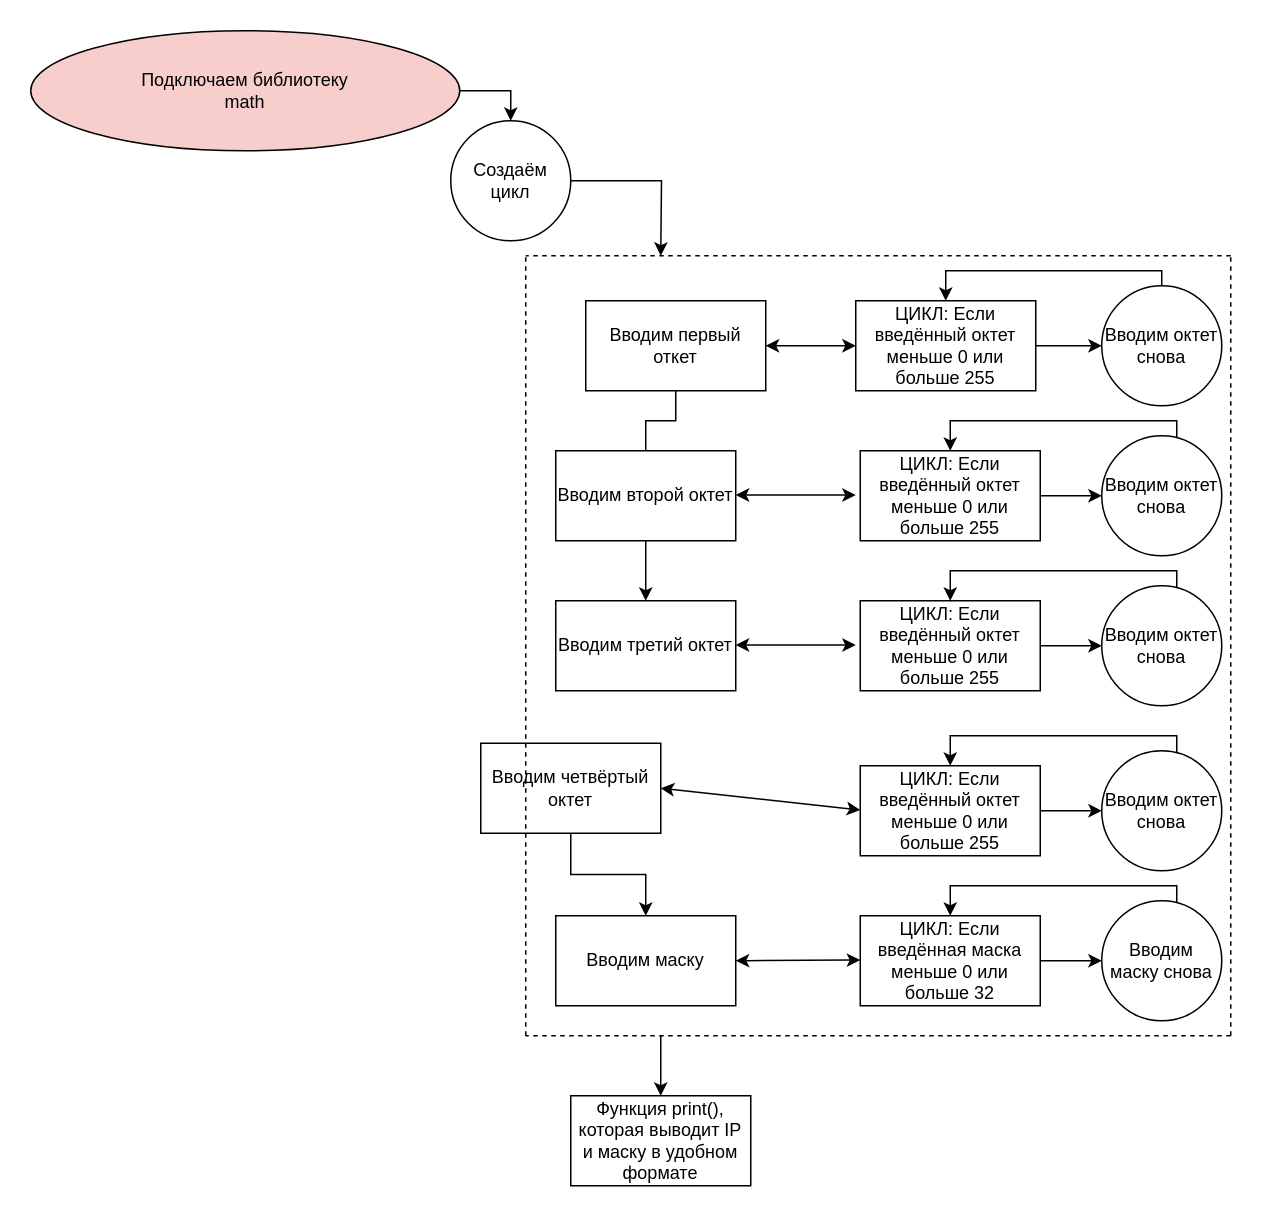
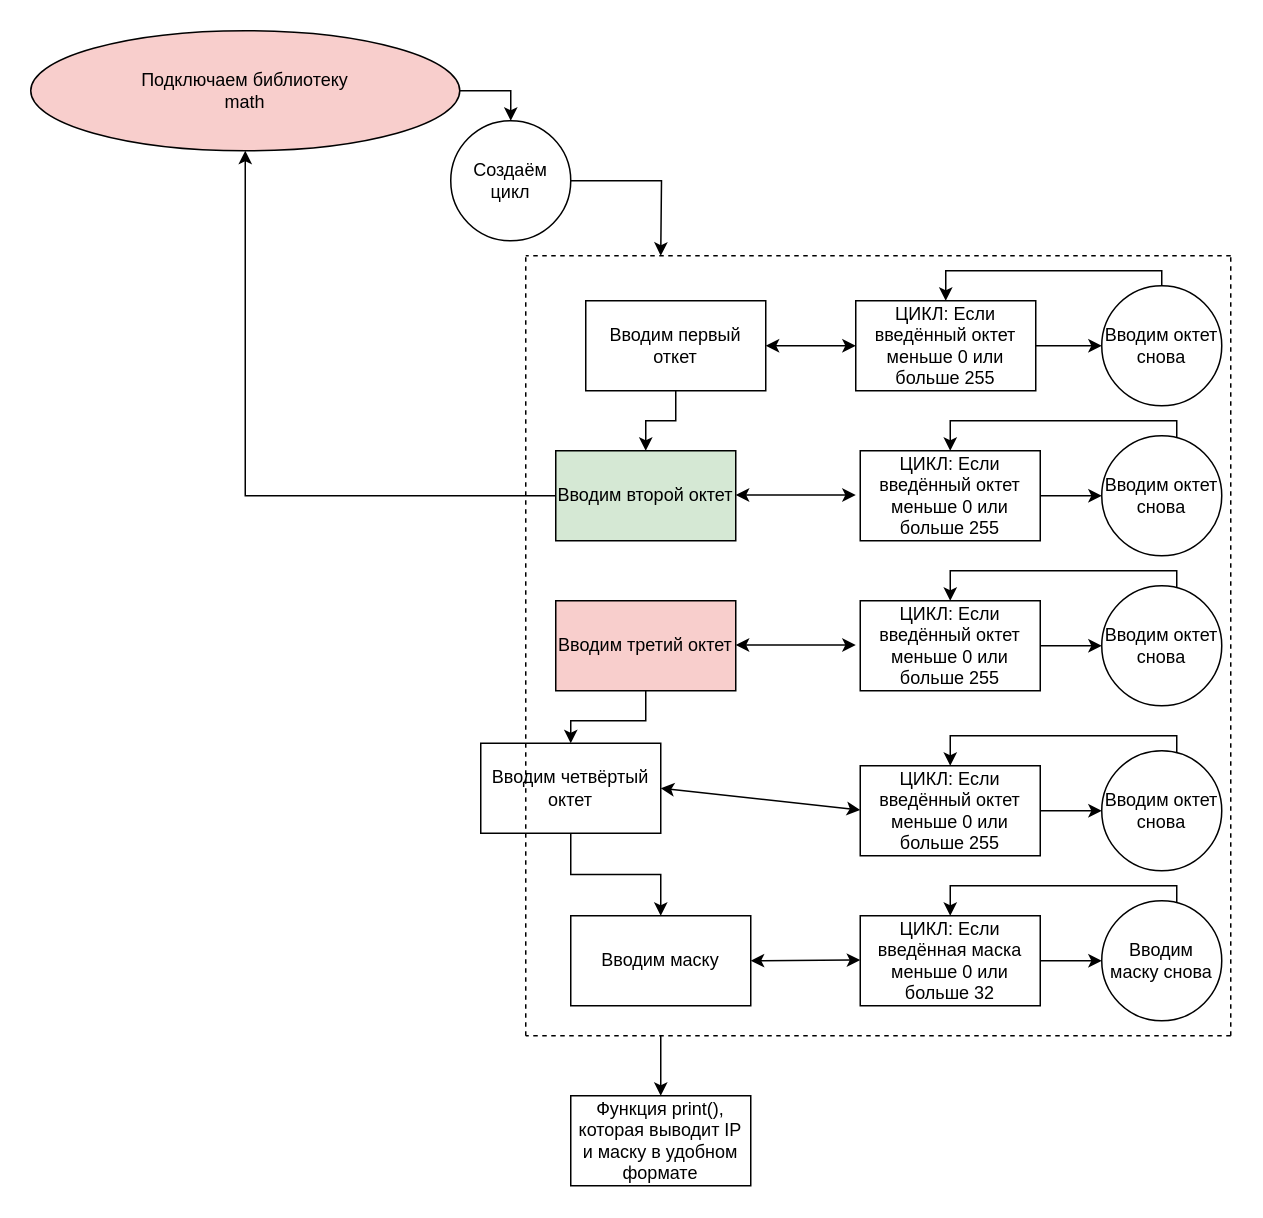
  <mxCell id="0" />
  <mxCell id="1" parent="0" />
  <mxCell id="2" style="edgeStyle=orthogonalEdgeStyle;rounded=0;orthogonalLoop=1;jettySize=auto;html=1;entryX=0.5;entryY=0;entryDx=0;entryDy=0;exitX=1;exitY=0.5;exitDx=0;exitDy=0;" edge="1" parent="1" source="3" target="29"><mxGeometry relative="1" as="geometry" /></mxCell>
  <mxCell id="3" value="Подключаем библиотеку&lt;br&gt;math" style="ellipse;whiteSpace=wrap;html=1;fillColor=#f8cecc;" vertex="1" parent="1"><mxGeometry x="20" y="20" width="286" height="80" as="geometry" /></mxCell>
- <mxCell id="4" value="" style="edgeStyle=orthogonalEdgeStyle;rounded=0;orthogonalLoop=1;jettySize=auto;html=1;endArrow=none;" edge="1" parent="1" source="5" target="11"><mxGeometry relative="1" as="geometry" /></mxCell>
+ <mxCell id="4" value="" style="edgeStyle=orthogonalEdgeStyle;rounded=0;orthogonalLoop=1;jettySize=auto;html=1;" edge="1" parent="1" source="5" target="11"><mxGeometry relative="1" as="geometry" /></mxCell>
  <mxCell id="5" value="Вводим первый откет" style="whiteSpace=wrap;html=1;" vertex="1" parent="1"><mxGeometry x="390" y="200" width="120" height="60" as="geometry" /></mxCell>
  <mxCell id="6" value="" style="edgeStyle=orthogonalEdgeStyle;rounded=0;orthogonalLoop=1;jettySize=auto;html=1;" edge="1" parent="1" source="7" target="9"><mxGeometry relative="1" as="geometry" /></mxCell>
  <mxCell id="7" value="ЦИКЛ: Если введённый октет меньше 0 или больше 255" style="whiteSpace=wrap;html=1;" vertex="1" parent="1"><mxGeometry x="570" y="200" width="120" height="60" as="geometry" /></mxCell>
  <mxCell id="8" style="edgeStyle=orthogonalEdgeStyle;rounded=0;orthogonalLoop=1;jettySize=auto;html=1;entryX=0.5;entryY=0;entryDx=0;entryDy=0;" edge="1" parent="1" source="9" target="7"><mxGeometry relative="1" as="geometry"><mxPoint x="547" y="210" as="targetPoint" /><Array as="points"><mxPoint x="774" y="180" /><mxPoint x="630" y="180" /></Array></mxGeometry></mxCell>
  <mxCell id="9" value="Вводим октет снова" style="ellipse;whiteSpace=wrap;html=1;" vertex="1" parent="1"><mxGeometry x="734" y="190" width="80" height="80" as="geometry" /></mxCell>
- <mxCell id="10" value="" style="edgeStyle=orthogonalEdgeStyle;rounded=0;orthogonalLoop=1;jettySize=auto;html=1;" edge="1" parent="1" source="11" target="17"><mxGeometry relative="1" as="geometry" /></mxCell>
- <mxCell id="11" value="Вводим второй октет" style="whiteSpace=wrap;html=1;" vertex="1" parent="1"><mxGeometry x="370" y="300" width="120" height="60" as="geometry" /></mxCell>
+ <mxCell id="10" value="" style="edgeStyle=orthogonalEdgeStyle;rounded=0;orthogonalLoop=1;jettySize=auto;html=1;" edge="1" parent="1" source="11" target="3"><mxGeometry relative="1" as="geometry" /></mxCell>
+ <mxCell id="11" value="Вводим второй октет" style="whiteSpace=wrap;html=1;fillColor=#d5e8d4;" vertex="1" parent="1"><mxGeometry x="370" y="300" width="120" height="60" as="geometry" /></mxCell>
  <mxCell id="12" value="" style="edgeStyle=orthogonalEdgeStyle;rounded=0;orthogonalLoop=1;jettySize=auto;html=1;" edge="1" parent="1" source="13" target="15"><mxGeometry relative="1" as="geometry" /></mxCell>
  <mxCell id="13" value="ЦИКЛ: Если введённый октет меньше 0 или больше 255" style="whiteSpace=wrap;html=1;" vertex="1" parent="1"><mxGeometry x="573" y="300" width="120" height="60" as="geometry" /></mxCell>
  <mxCell id="14" style="edgeStyle=orthogonalEdgeStyle;rounded=0;orthogonalLoop=1;jettySize=auto;html=1;entryX=0.5;entryY=0;entryDx=0;entryDy=0;" edge="1" parent="1" source="15" target="13"><mxGeometry relative="1" as="geometry"><mxPoint x="557" y="220" as="targetPoint" /><Array as="points"><mxPoint x="784" y="280" /><mxPoint x="633" y="280" /></Array></mxGeometry></mxCell>
  <mxCell id="15" value="Вводим октет снова" style="ellipse;whiteSpace=wrap;html=1;" vertex="1" parent="1"><mxGeometry x="734" y="290" width="80" height="80" as="geometry" /></mxCell>
- <mxCell id="17" value="Вводим третий октет" style="whiteSpace=wrap;html=1;" vertex="1" parent="1"><mxGeometry x="370" y="400" width="120" height="60" as="geometry" /></mxCell>
+ <mxCell id="16" value="" style="edgeStyle=orthogonalEdgeStyle;rounded=0;orthogonalLoop=1;jettySize=auto;html=1;" edge="1" parent="1" source="17" target="23"><mxGeometry relative="1" as="geometry" /></mxCell>
+ <mxCell id="17" value="Вводим третий октет" style="whiteSpace=wrap;html=1;fillColor=#f8cecc;" vertex="1" parent="1"><mxGeometry x="370" y="400" width="120" height="60" as="geometry" /></mxCell>
  <mxCell id="18" value="" style="edgeStyle=orthogonalEdgeStyle;rounded=0;orthogonalLoop=1;jettySize=auto;html=1;" edge="1" parent="1" source="19"><mxGeometry relative="1" as="geometry"><mxPoint x="734" y="430" as="targetPoint" /></mxGeometry></mxCell>
  <mxCell id="19" value="ЦИКЛ: Если введённый октет меньше 0 или больше 255" style="whiteSpace=wrap;html=1;" vertex="1" parent="1"><mxGeometry x="573" y="400" width="120" height="60" as="geometry" /></mxCell>
  <mxCell id="20" style="edgeStyle=orthogonalEdgeStyle;rounded=0;orthogonalLoop=1;jettySize=auto;html=1;entryX=0.5;entryY=0;entryDx=0;entryDy=0;" edge="1" parent="1" target="19"><mxGeometry relative="1" as="geometry"><mxPoint x="557" y="320" as="targetPoint" /><Array as="points"><mxPoint x="784" y="380" /><mxPoint x="633" y="380" /></Array><mxPoint x="784" y="391" as="sourcePoint" /></mxGeometry></mxCell>
  <mxCell id="21" value="Вводим октет снова" style="ellipse;whiteSpace=wrap;html=1;" vertex="1" parent="1"><mxGeometry x="734" y="390" width="80" height="80" as="geometry" /></mxCell>
  <mxCell id="22" value="" style="edgeStyle=orthogonalEdgeStyle;rounded=0;orthogonalLoop=1;jettySize=auto;html=1;" edge="1" parent="1" source="23" target="34"><mxGeometry relative="1" as="geometry" /></mxCell>
  <mxCell id="23" value="Вводим четвёртый октет" style="whiteSpace=wrap;html=1;" vertex="1" parent="1"><mxGeometry x="320" y="495" width="120" height="60" as="geometry" /></mxCell>
  <mxCell id="24" value="" style="edgeStyle=orthogonalEdgeStyle;rounded=0;orthogonalLoop=1;jettySize=auto;html=1;" edge="1" parent="1" source="25"><mxGeometry relative="1" as="geometry"><mxPoint x="734" y="540" as="targetPoint" /></mxGeometry></mxCell>
  <mxCell id="25" value="ЦИКЛ: Если введённый октет меньше 0 или больше 255" style="whiteSpace=wrap;html=1;" vertex="1" parent="1"><mxGeometry x="573" y="510" width="120" height="60" as="geometry" /></mxCell>
  <mxCell id="26" style="edgeStyle=orthogonalEdgeStyle;rounded=0;orthogonalLoop=1;jettySize=auto;html=1;entryX=0.5;entryY=0;entryDx=0;entryDy=0;" edge="1" parent="1" target="25"><mxGeometry relative="1" as="geometry"><mxPoint x="557" y="430" as="targetPoint" /><Array as="points"><mxPoint x="784" y="490" /><mxPoint x="633" y="490" /></Array><mxPoint x="784" y="501" as="sourcePoint" /></mxGeometry></mxCell>
  <mxCell id="27" value="Вводим октет снова" style="ellipse;whiteSpace=wrap;html=1;" vertex="1" parent="1"><mxGeometry x="734" y="500" width="80" height="80" as="geometry" /></mxCell>
  <mxCell id="28" style="edgeStyle=orthogonalEdgeStyle;rounded=0;orthogonalLoop=1;jettySize=auto;html=1;" edge="1" parent="1" source="29"><mxGeometry relative="1" as="geometry"><mxPoint x="440" y="170" as="targetPoint" /></mxGeometry></mxCell>
  <mxCell id="29" value="Создаём цикл" style="ellipse;whiteSpace=wrap;html=1;aspect=fixed;" vertex="1" parent="1"><mxGeometry x="300" y="80" width="80" height="80" as="geometry" /></mxCell>
  <mxCell id="30" value="" style="endArrow=classic;startArrow=classic;html=1;rounded=0;entryX=0;entryY=0.5;entryDx=0;entryDy=0;exitX=1;exitY=0.5;exitDx=0;exitDy=0;" edge="1" parent="1" source="5" target="7"><mxGeometry width="50" height="50" relative="1" as="geometry"><mxPoint x="434" y="280" as="sourcePoint" /><mxPoint x="484" y="230" as="targetPoint" /></mxGeometry></mxCell>
  <mxCell id="31" value="" style="endArrow=classic;startArrow=classic;html=1;rounded=0;entryX=0;entryY=0.5;entryDx=0;entryDy=0;exitX=1;exitY=0.5;exitDx=0;exitDy=0;" edge="1" parent="1"><mxGeometry width="50" height="50" relative="1" as="geometry"><mxPoint x="490" y="329.5" as="sourcePoint" /><mxPoint x="570" y="329.5" as="targetPoint" /></mxGeometry></mxCell>
  <mxCell id="32" value="" style="endArrow=classic;startArrow=classic;html=1;rounded=0;entryX=0;entryY=0.5;entryDx=0;entryDy=0;exitX=1;exitY=0.5;exitDx=0;exitDy=0;" edge="1" parent="1"><mxGeometry width="50" height="50" relative="1" as="geometry"><mxPoint x="490" y="429.5" as="sourcePoint" /><mxPoint x="570" y="429.5" as="targetPoint" /></mxGeometry></mxCell>
  <mxCell id="33" value="" style="endArrow=classic;startArrow=classic;html=1;rounded=0;entryX=0;entryY=0.5;entryDx=0;entryDy=0;exitX=1;exitY=0.5;exitDx=0;exitDy=0;" edge="1" parent="1" source="23"><mxGeometry width="50" height="50" relative="1" as="geometry"><mxPoint x="493" y="539.5" as="sourcePoint" /><mxPoint x="573" y="539.5" as="targetPoint" /></mxGeometry></mxCell>
- <mxCell id="34" value="Вводим маску" style="whiteSpace=wrap;html=1;" vertex="1" parent="1"><mxGeometry x="370" y="610" width="120" height="60" as="geometry" /></mxCell>
+ <mxCell id="34" value="Вводим маску" style="whiteSpace=wrap;html=1;" vertex="1" parent="1"><mxGeometry x="380" y="610" width="120" height="60" as="geometry" /></mxCell>
  <mxCell id="35" value="" style="edgeStyle=orthogonalEdgeStyle;rounded=0;orthogonalLoop=1;jettySize=auto;html=1;" edge="1" parent="1" source="36"><mxGeometry relative="1" as="geometry"><mxPoint x="734" y="640" as="targetPoint" /></mxGeometry></mxCell>
  <mxCell id="36" value="ЦИКЛ: Если введённая маска меньше 0 или больше 32" style="whiteSpace=wrap;html=1;" vertex="1" parent="1"><mxGeometry x="573" y="610" width="120" height="60" as="geometry" /></mxCell>
  <mxCell id="37" style="edgeStyle=orthogonalEdgeStyle;rounded=0;orthogonalLoop=1;jettySize=auto;html=1;entryX=0.5;entryY=0;entryDx=0;entryDy=0;" edge="1" parent="1" target="36"><mxGeometry relative="1" as="geometry"><mxPoint x="557" y="530" as="targetPoint" /><Array as="points"><mxPoint x="784" y="590" /><mxPoint x="633" y="590" /></Array><mxPoint x="784" y="601" as="sourcePoint" /></mxGeometry></mxCell>
  <mxCell id="38" value="Вводим маску снова" style="ellipse;whiteSpace=wrap;html=1;" vertex="1" parent="1"><mxGeometry x="734" y="600" width="80" height="80" as="geometry" /></mxCell>
  <mxCell id="39" value="" style="endArrow=classic;startArrow=classic;html=1;rounded=0;entryX=0;entryY=0.5;entryDx=0;entryDy=0;exitX=1;exitY=0.5;exitDx=0;exitDy=0;" edge="1" parent="1" source="34"><mxGeometry width="50" height="50" relative="1" as="geometry"><mxPoint x="493" y="639.5" as="sourcePoint" /><mxPoint x="573" y="639.5" as="targetPoint" /></mxGeometry></mxCell>
  <mxCell id="40" value="" style="endArrow=none;dashed=1;html=1;rounded=0;" edge="1" parent="1"><mxGeometry width="50" height="50" relative="1" as="geometry"><mxPoint x="350" y="690" as="sourcePoint" /><mxPoint x="350" y="170" as="targetPoint" /></mxGeometry></mxCell>
  <mxCell id="41" value="" style="endArrow=none;dashed=1;html=1;rounded=0;" edge="1" parent="1"><mxGeometry width="50" height="50" relative="1" as="geometry"><mxPoint x="820" y="690" as="sourcePoint" /><mxPoint x="350" y="690" as="targetPoint" /></mxGeometry></mxCell>
  <mxCell id="42" value="" style="endArrow=none;dashed=1;html=1;rounded=0;" edge="1" parent="1"><mxGeometry width="50" height="50" relative="1" as="geometry"><mxPoint x="820" y="690" as="sourcePoint" /><mxPoint x="820" y="170" as="targetPoint" /></mxGeometry></mxCell>
  <mxCell id="43" value="" style="endArrow=none;dashed=1;html=1;rounded=0;" edge="1" parent="1"><mxGeometry width="50" height="50" relative="1" as="geometry"><mxPoint x="820" y="170" as="sourcePoint" /><mxPoint x="350" y="170" as="targetPoint" /></mxGeometry></mxCell>
  <mxCell id="44" value="" style="endArrow=classic;html=1;rounded=0;" edge="1" parent="1"><mxGeometry width="50" height="50" relative="1" as="geometry"><mxPoint x="440" y="690" as="sourcePoint" /><mxPoint x="440" y="730" as="targetPoint" /><Array as="points"><mxPoint x="440" y="710" /></Array></mxGeometry></mxCell>
  <mxCell id="45" value="Функция print(), которая выводит IP и маску в удобном формате" style="rounded=0;whiteSpace=wrap;html=1;" vertex="1" parent="1"><mxGeometry x="380" y="730" width="120" height="60" as="geometry" /></mxCell>
